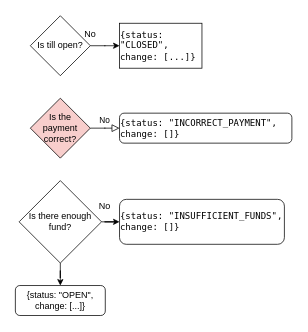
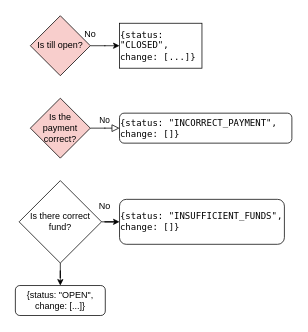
  <mxCell id="0" />
  <mxCell id="1" parent="0" />
  <mxCell id="2" value="No" style="edgeStyle=orthogonalEdgeStyle;rounded=0;html=1;jettySize=auto;orthogonalLoop=1;fontSize=11;endArrow=block;endFill=0;endSize=8;strokeWidth=1;shadow=0;labelBackgroundColor=none;exitX=1;exitY=0.5;exitDx=0;exitDy=0;" parent="1" source="11" target="3" edge="1"><mxGeometry y="10" relative="1" as="geometry"><mxPoint as="offset" /></mxGeometry></mxCell>
  <mxCell id="3" value="&lt;p style=&quot;text-align: start;&quot; data-pm-slice=&quot;1 1 [&amp;quot;ordered_list&amp;quot;,{&amp;quot;order&amp;quot;:1},&amp;quot;list_item&amp;quot;,{}]&quot;&gt;&lt;code spellcheck=&quot;false&quot;&gt;{status: &quot;INCORRECT_PAYMENT&quot;, change: []}&lt;/code&gt;&lt;/p&gt;" style="rounded=1;whiteSpace=wrap;html=1;fontSize=12;glass=0;strokeWidth=1;shadow=0;" parent="1" vertex="1"><mxGeometry x="159" y="150" width="230" height="40" as="geometry" /></mxCell>
  <mxCell id="4" value="{status: &quot;OPEN&quot;, change: [...]}" style="rounded=1;whiteSpace=wrap;html=1;fontSize=12;glass=0;strokeWidth=1;shadow=0;" parent="1" vertex="1"><mxGeometry x="20" y="380" width="120" height="40" as="geometry" /></mxCell>
  <mxCell id="5" value="&lt;p style=&quot;text-align: start;&quot; data-pm-slice=&quot;1 1 [&amp;quot;ordered_list&amp;quot;,{&amp;quot;order&amp;quot;:1},&amp;quot;list_item&amp;quot;,{}]&quot;&gt;&lt;code spellcheck=&quot;false&quot;&gt;{status: &quot;INSUFFICIENT_FUNDS&quot;, change: []}&lt;/code&gt;&lt;/p&gt;" style="rounded=1;whiteSpace=wrap;html=1;" vertex="1" parent="1"><mxGeometry x="159" y="265" width="220" height="60" as="geometry" /></mxCell>
  <mxCell id="6" value="No" style="text;html=1;align=center;verticalAlign=middle;resizable=0;points=[];autosize=1;strokeColor=none;fillColor=none;" vertex="1" parent="1"><mxGeometry x="119" y="260" width="40" height="30" as="geometry" /></mxCell>
  <mxCell id="7" value="" style="edgeStyle=orthogonalEdgeStyle;rounded=0;orthogonalLoop=1;jettySize=auto;html=1;" edge="1" parent="1" source="8" target="10"><mxGeometry relative="1" as="geometry" /></mxCell>
- <mxCell id="8" value="Is till open?" style="rhombus;whiteSpace=wrap;html=1;" vertex="1" parent="1"><mxGeometry x="40" y="20" width="80" height="80" as="geometry" /></mxCell>
+ <mxCell id="8" value="Is till open?" style="rhombus;whiteSpace=wrap;html=1;fillColor=#f8cecc;" vertex="1" parent="1"><mxGeometry x="40" y="20" width="80" height="80" as="geometry" /></mxCell>
  <mxCell id="9" value="No" style="text;html=1;strokeColor=none;fillColor=none;align=center;verticalAlign=middle;whiteSpace=wrap;rounded=0;" vertex="1" parent="1"><mxGeometry x="90" y="30" width="60" height="30" as="geometry" /></mxCell>
  <mxCell id="10" value="&lt;p style=&quot;text-align: start;&quot; data-pm-slice=&quot;1 1 [&amp;quot;ordered_list&amp;quot;,{&amp;quot;order&amp;quot;:1},&amp;quot;list_item&amp;quot;,{}]&quot;&gt;&lt;code spellcheck=&quot;false&quot;&gt;{status: &quot;CLOSED&quot;, change: [...]}&lt;/code&gt;&lt;/p&gt;" style="rounded=0;whiteSpace=wrap;html=1;" vertex="1" parent="1"><mxGeometry x="159" y="30" width="110" height="60" as="geometry" /></mxCell>
  <mxCell id="11" value="Is the payment correct?" style="rhombus;whiteSpace=wrap;html=1;fillColor=#f8cecc;" vertex="1" parent="1"><mxGeometry x="40" y="130" width="80" height="80" as="geometry" /></mxCell>
  <mxCell id="12" value="" style="edgeStyle=orthogonalEdgeStyle;rounded=0;orthogonalLoop=1;jettySize=auto;html=1;" edge="1" parent="1" source="14" target="5"><mxGeometry relative="1" as="geometry" /></mxCell>
  <mxCell id="13" value="" style="edgeStyle=orthogonalEdgeStyle;rounded=0;orthogonalLoop=1;jettySize=auto;html=1;" edge="1" parent="1" source="14" target="4"><mxGeometry relative="1" as="geometry" /></mxCell>
- <mxCell id="14" value="Is there enough fund?" style="rhombus;whiteSpace=wrap;html=1;" vertex="1" parent="1"><mxGeometry x="25" y="240" width="110" height="110" as="geometry" /></mxCell>
+ <mxCell id="14" value="Is there correct fund?" style="rhombus;whiteSpace=wrap;html=1;" vertex="1" parent="1"><mxGeometry x="25" y="240" width="110" height="110" as="geometry" /></mxCell>
